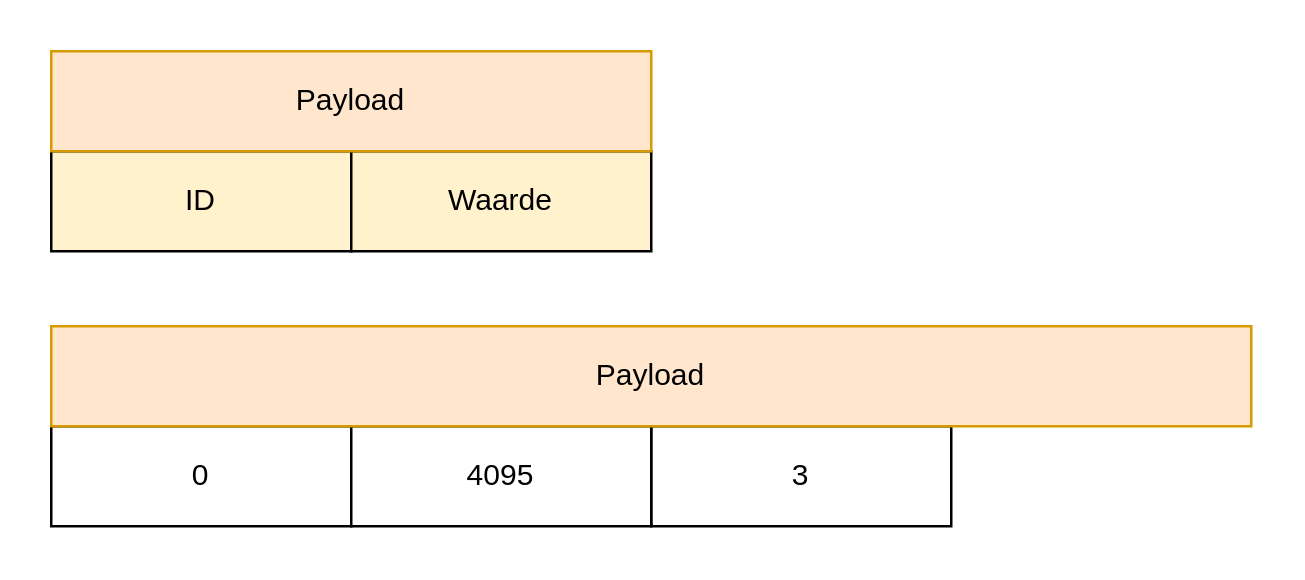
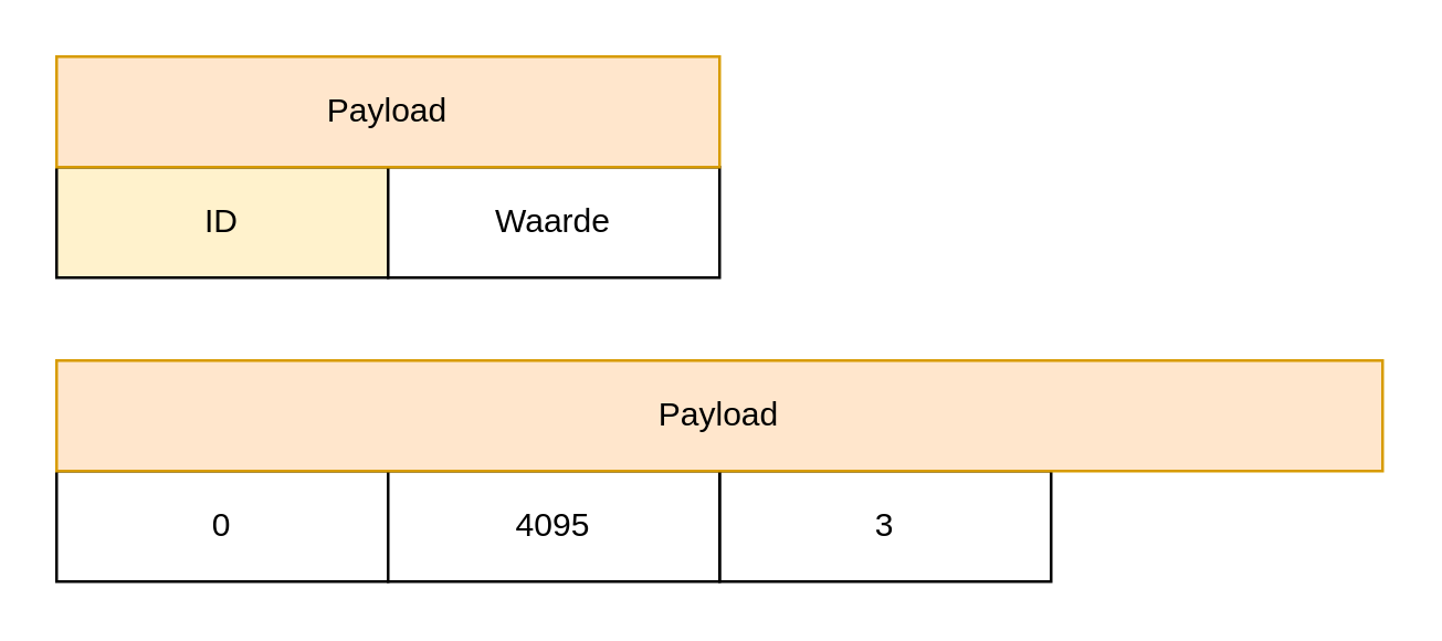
  <mxCell id="0" />
  <mxCell id="1" parent="0" />
  <mxCell id="2" value="ID" style="rounded=0;whiteSpace=wrap;html=1;fillColor=#fff2cc;" vertex="1" parent="1"><mxGeometry x="20" y="60" width="120" height="40" as="geometry" /></mxCell>
- <mxCell id="3" value="Waarde" style="rounded=0;whiteSpace=wrap;html=1;fillColor=#fff2cc;" vertex="1" parent="1"><mxGeometry x="140" y="60" width="120" height="40" as="geometry" /></mxCell>
+ <mxCell id="3" value="Waarde" style="rounded=0;whiteSpace=wrap;html=1;fillColor=#ffffff;" vertex="1" parent="1"><mxGeometry x="140" y="60" width="120" height="40" as="geometry" /></mxCell>
  <mxCell id="4" value="3" style="rounded=0;whiteSpace=wrap;html=1;" vertex="1" parent="1"><mxGeometry x="260" y="170" width="120" height="40" as="geometry" /></mxCell>
  <mxCell id="5" value="Payload" style="rounded=0;whiteSpace=wrap;html=1;fillColor=#ffe6cc;strokeColor=#d79b00;" vertex="1" parent="1"><mxGeometry x="20" y="20" width="240" height="40" as="geometry" /></mxCell>
  <mxCell id="6" value="0" style="rounded=0;whiteSpace=wrap;html=1;" vertex="1" parent="1"><mxGeometry x="20" y="170" width="120" height="40" as="geometry" /></mxCell>
  <mxCell id="7" value="4095" style="rounded=0;whiteSpace=wrap;html=1;" vertex="1" parent="1"><mxGeometry x="140" y="170" width="120" height="40" as="geometry" /></mxCell>
  <mxCell id="8" value="Payload" style="rounded=0;whiteSpace=wrap;html=1;fillColor=#ffe6cc;strokeColor=#d79b00;" vertex="1" parent="1"><mxGeometry x="20" y="130" width="480" height="40" as="geometry" /></mxCell>
